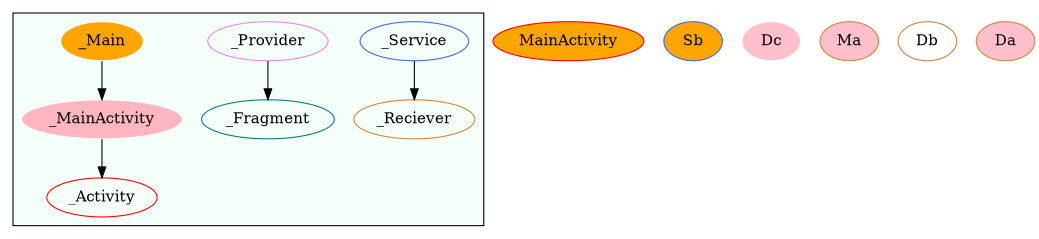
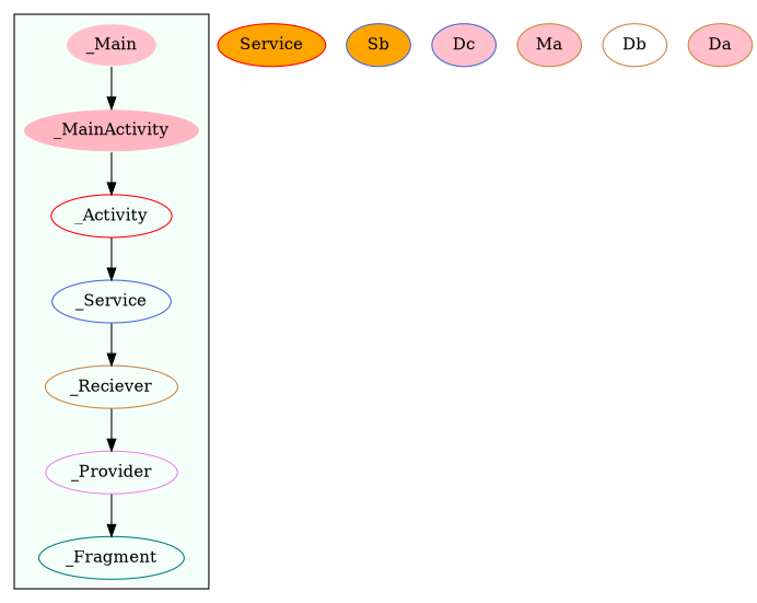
  digraph {
    node [color=peru style=filled]
    _Activity [color=red style=""]
    _Service [color=royalblue style=""]
    _Reciever [style=""]
    _Provider [color=violet style=""]
    _Fragment [color=teal style=""]
-   _Main [color=mintcream fillcolor=orange]
+   _Main [color=mintcream fillcolor=pink]
    n7 [color=mintcream fillcolor=lightpink label=_MainActivity]
-   MainActivity [color=red fillcolor=orange]
+   MainActivity [color=red fillcolor=orange label=Service]
    Sb [color=royalblue fillcolor=orange]
-   Dc [color=mintcream fillcolor=pink]
+   Dc [color=royalblue fillcolor=pink]
    Ma [fillcolor=pink]
    Db [style=""]
    Da [fillcolor=pink]
    subgraph cluster_1 {
      bgcolor=mintcream
      _Activity
      _Service
      _Reciever
      _Provider
      _Fragment
      _Main
      n7
    }
+   _Activity -> _Service
    _Service -> _Reciever
+   _Reciever -> _Provider
    _Provider -> _Fragment
    _Main -> n7
    n7 -> _Activity
  }
